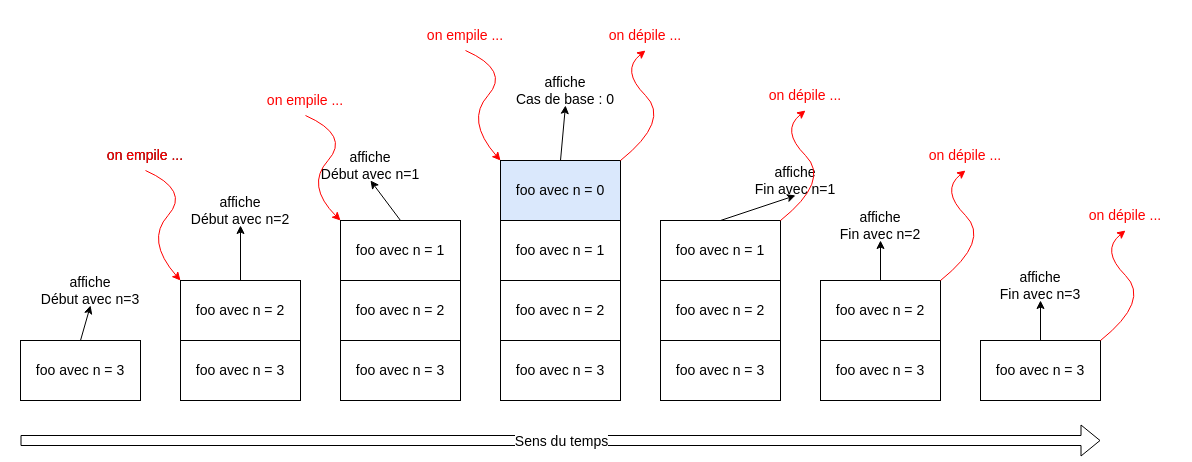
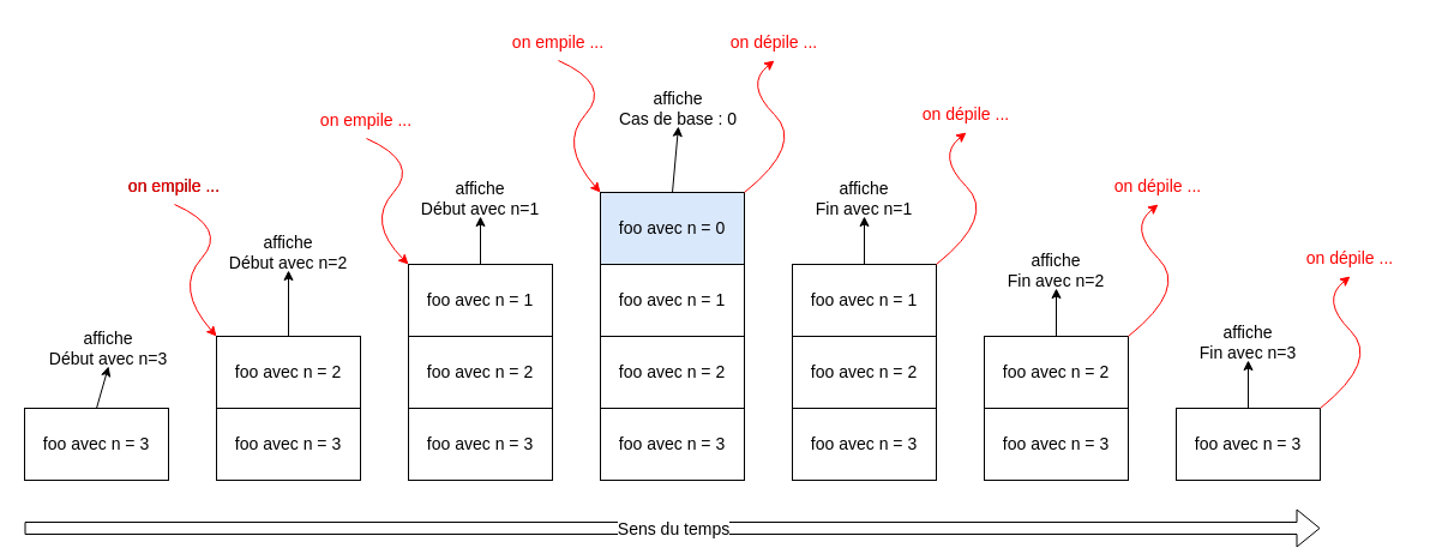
  <mxCell id="0" />
  <mxCell id="1" parent="0" />
  <mxCell id="2" value="&lt;span style=&quot;font-size: 14px;&quot;&gt;foo avec n = 3&lt;/span&gt;" style="rounded=0;whiteSpace=wrap;html=1;" parent="1" vertex="1"><mxGeometry x="20" y="340" width="120" height="60" as="geometry" /></mxCell>
  <mxCell id="3" value="&lt;span style=&quot;font-size: 14px;&quot;&gt;foo avec n = 3&lt;/span&gt;" style="rounded=0;whiteSpace=wrap;html=1;" vertex="1" parent="1"><mxGeometry x="180" y="340" width="120" height="60" as="geometry" /></mxCell>
  <mxCell id="4" value="&lt;span style=&quot;font-size: 14px;&quot;&gt;foo avec n = 2&lt;/span&gt;" style="rounded=0;whiteSpace=wrap;html=1;" vertex="1" parent="1"><mxGeometry x="180" y="280" width="120" height="60" as="geometry" /></mxCell>
  <mxCell id="5" value="&lt;span style=&quot;font-size: 14px;&quot;&gt;foo avec n = 3&lt;/span&gt;" style="rounded=0;whiteSpace=wrap;html=1;" vertex="1" parent="1"><mxGeometry x="340" y="340" width="120" height="60" as="geometry" /></mxCell>
  <mxCell id="6" value="&lt;span style=&quot;font-size: 14px;&quot;&gt;foo avec n = 2&lt;/span&gt;" style="rounded=0;whiteSpace=wrap;html=1;" vertex="1" parent="1"><mxGeometry x="340" y="280" width="120" height="60" as="geometry" /></mxCell>
  <mxCell id="7" value="&lt;span style=&quot;font-size: 14px;&quot;&gt;foo avec n = 1&lt;/span&gt;" style="rounded=0;whiteSpace=wrap;html=1;" vertex="1" parent="1"><mxGeometry x="340" y="220" width="120" height="60" as="geometry" /></mxCell>
  <mxCell id="8" value="&lt;span style=&quot;font-size: 14px;&quot;&gt;foo avec n = 3&lt;/span&gt;" style="rounded=0;whiteSpace=wrap;html=1;" vertex="1" parent="1"><mxGeometry x="500" y="340" width="120" height="60" as="geometry" /></mxCell>
  <mxCell id="9" value="&lt;span style=&quot;font-size: 14px;&quot;&gt;foo avec n = 2&lt;/span&gt;" style="rounded=0;whiteSpace=wrap;html=1;" vertex="1" parent="1"><mxGeometry x="500" y="280" width="120" height="60" as="geometry" /></mxCell>
  <mxCell id="10" value="&lt;span style=&quot;font-size: 14px;&quot;&gt;foo avec n = 1&lt;/span&gt;" style="rounded=0;whiteSpace=wrap;html=1;" vertex="1" parent="1"><mxGeometry x="500" y="220" width="120" height="60" as="geometry" /></mxCell>
  <mxCell id="11" value="&lt;span style=&quot;font-size: 14px;&quot;&gt;foo avec n = 0&lt;/span&gt;" style="rounded=0;whiteSpace=wrap;html=1;fillColor=#dae8fc;" vertex="1" parent="1"><mxGeometry x="500" y="160" width="120" height="60" as="geometry" /></mxCell>
  <mxCell id="12" value="&lt;span style=&quot;font-size: 14px;&quot;&gt;foo avec n = 3&lt;/span&gt;" style="rounded=0;whiteSpace=wrap;html=1;" vertex="1" parent="1"><mxGeometry x="660" y="340" width="120" height="60" as="geometry" /></mxCell>
  <mxCell id="13" value="&lt;span style=&quot;font-size: 14px;&quot;&gt;foo avec n = 2&lt;/span&gt;" style="rounded=0;whiteSpace=wrap;html=1;" vertex="1" parent="1"><mxGeometry x="660" y="280" width="120" height="60" as="geometry" /></mxCell>
  <mxCell id="14" value="&lt;span style=&quot;font-size: 14px;&quot;&gt;foo avec n = 1&lt;/span&gt;" style="rounded=0;whiteSpace=wrap;html=1;" vertex="1" parent="1"><mxGeometry x="660" y="220" width="120" height="60" as="geometry" /></mxCell>
  <mxCell id="15" value="&lt;span style=&quot;font-size: 14px;&quot;&gt;foo avec n = 3&lt;/span&gt;" style="rounded=0;whiteSpace=wrap;html=1;" vertex="1" parent="1"><mxGeometry x="820" y="340" width="120" height="60" as="geometry" /></mxCell>
  <mxCell id="16" value="&lt;span style=&quot;font-size: 14px;&quot;&gt;foo avec n = 2&lt;/span&gt;" style="rounded=0;whiteSpace=wrap;html=1;" vertex="1" parent="1"><mxGeometry x="820" y="280" width="120" height="60" as="geometry" /></mxCell>
  <mxCell id="17" value="&lt;span style=&quot;font-size: 14px;&quot;&gt;foo avec n = 3&lt;/span&gt;" style="rounded=0;whiteSpace=wrap;html=1;" vertex="1" parent="1"><mxGeometry x="980" y="340" width="120" height="60" as="geometry" /></mxCell>
  <mxCell id="18" value="" style="endArrow=classic;html=1;rounded=0;fontSize=14;exitX=0.5;exitY=0;exitDx=0;exitDy=0;entryX=0.5;entryY=1;entryDx=0;entryDy=0;" edge="1" parent="1" source="2" target="19"><mxGeometry width="50" height="50" relative="1" as="geometry"><mxPoint x="240" y="340" as="sourcePoint" /><mxPoint x="72" y="280" as="targetPoint" /></mxGeometry></mxCell>
  <mxCell id="19" value="affiche&lt;br&gt;Début avec n=3" style="text;html=1;strokeColor=none;fillColor=none;align=center;verticalAlign=middle;whiteSpace=wrap;rounded=0;fontSize=14;" vertex="1" parent="1"><mxGeometry x="30" y="275" width="120" height="30" as="geometry" /></mxCell>
  <mxCell id="20" value="affiche&lt;br&gt;Début avec n=2" style="text;html=1;strokeColor=none;fillColor=none;align=center;verticalAlign=middle;whiteSpace=wrap;rounded=0;fontSize=14;" vertex="1" parent="1"><mxGeometry x="180" y="195" width="120" height="30" as="geometry" /></mxCell>
  <mxCell id="21" value="" style="endArrow=classic;html=1;rounded=0;fontSize=14;exitX=0.5;exitY=0;exitDx=0;exitDy=0;entryX=0.5;entryY=1;entryDx=0;entryDy=0;" edge="1" parent="1" source="4" target="20"><mxGeometry width="50" height="50" relative="1" as="geometry"><mxPoint x="90" y="350" as="sourcePoint" /><mxPoint x="90" y="310" as="targetPoint" /></mxGeometry></mxCell>
- <mxCell id="22" value="affiche&lt;br&gt;Début avec n=1" style="text;html=1;strokeColor=none;fillColor=none;align=center;verticalAlign=middle;whiteSpace=wrap;rounded=0;fontSize=14;" vertex="1" parent="1"><mxGeometry x="310" y="150" width="120" height="30" as="geometry" /></mxCell>
+ <mxCell id="22" value="affiche&lt;br&gt;Début avec n=1" style="text;html=1;strokeColor=none;fillColor=none;align=center;verticalAlign=middle;whiteSpace=wrap;rounded=0;fontSize=14;" vertex="1" parent="1"><mxGeometry x="340" y="150" width="120" height="30" as="geometry" /></mxCell>
  <mxCell id="23" value="" style="endArrow=classic;html=1;rounded=0;fontSize=14;exitX=0.5;exitY=0;exitDx=0;exitDy=0;entryX=0.5;entryY=1;entryDx=0;entryDy=0;" edge="1" parent="1" source="7" target="22"><mxGeometry width="50" height="50" relative="1" as="geometry"><mxPoint x="250" y="290" as="sourcePoint" /><mxPoint x="250" y="250" as="targetPoint" /></mxGeometry></mxCell>
  <mxCell id="24" value="affiche&lt;br&gt;Cas de base : 0" style="text;html=1;strokeColor=none;fillColor=none;align=center;verticalAlign=middle;whiteSpace=wrap;rounded=0;fontSize=14;" vertex="1" parent="1"><mxGeometry x="505" y="75" width="120" height="30" as="geometry" /></mxCell>
  <mxCell id="25" value="" style="endArrow=classic;html=1;rounded=0;fontSize=14;exitX=0.5;exitY=0;exitDx=0;exitDy=0;entryX=0.5;entryY=1;entryDx=0;entryDy=0;" edge="1" parent="1" source="11" target="24"><mxGeometry width="50" height="50" relative="1" as="geometry"><mxPoint x="410" y="230" as="sourcePoint" /><mxPoint x="410" y="190" as="targetPoint" /></mxGeometry></mxCell>
- <mxCell id="26" value="affiche&lt;br&gt;Fin avec n=1" style="text;html=1;strokeColor=none;fillColor=none;align=center;verticalAlign=middle;whiteSpace=wrap;rounded=0;fontSize=14;" vertex="1" parent="1"><mxGeometry x="735" y="165" width="120" height="30" as="geometry" /></mxCell>
+ <mxCell id="26" value="affiche&lt;br&gt;Fin avec n=1" style="text;html=1;strokeColor=none;fillColor=none;align=center;verticalAlign=middle;whiteSpace=wrap;rounded=0;fontSize=14;" vertex="1" parent="1"><mxGeometry x="660" y="150" width="120" height="30" as="geometry" /></mxCell>
  <mxCell id="27" value="" style="endArrow=classic;html=1;rounded=0;fontSize=14;exitX=0.5;exitY=0;exitDx=0;exitDy=0;entryX=0.5;entryY=1;entryDx=0;entryDy=0;" edge="1" parent="1" source="14" target="26"><mxGeometry width="50" height="50" relative="1" as="geometry"><mxPoint x="570" y="170" as="sourcePoint" /><mxPoint x="570" y="130" as="targetPoint" /></mxGeometry></mxCell>
  <mxCell id="28" value="affiche&lt;br&gt;Fin avec n=2" style="text;html=1;strokeColor=none;fillColor=none;align=center;verticalAlign=middle;whiteSpace=wrap;rounded=0;fontSize=14;" vertex="1" parent="1"><mxGeometry x="820" y="210" width="120" height="30" as="geometry" /></mxCell>
  <mxCell id="29" value="" style="endArrow=classic;html=1;rounded=0;fontSize=14;exitX=0.5;exitY=0;exitDx=0;exitDy=0;entryX=0.5;entryY=1;entryDx=0;entryDy=0;" edge="1" parent="1" source="16" target="28"><mxGeometry width="50" height="50" relative="1" as="geometry"><mxPoint x="730" y="230" as="sourcePoint" /><mxPoint x="730" y="190" as="targetPoint" /></mxGeometry></mxCell>
  <mxCell id="30" value="affiche&lt;br&gt;Fin avec n=3" style="text;html=1;strokeColor=none;fillColor=none;align=center;verticalAlign=middle;whiteSpace=wrap;rounded=0;fontSize=14;" vertex="1" parent="1"><mxGeometry x="980" y="270" width="120" height="30" as="geometry" /></mxCell>
  <mxCell id="31" value="" style="endArrow=classic;html=1;rounded=0;fontSize=14;exitX=0.5;exitY=0;exitDx=0;exitDy=0;entryX=0.5;entryY=1;entryDx=0;entryDy=0;" edge="1" parent="1" source="17" target="30"><mxGeometry width="50" height="50" relative="1" as="geometry"><mxPoint x="890" y="290" as="sourcePoint" /><mxPoint x="890" y="250" as="targetPoint" /></mxGeometry></mxCell>
  <mxCell id="32" value="" style="shape=flexArrow;endArrow=classic;html=1;rounded=0;fontSize=14;" edge="1" parent="1"><mxGeometry width="50" height="50" relative="1" as="geometry"><mxPoint x="20" y="440" as="sourcePoint" /><mxPoint x="1100" y="440" as="targetPoint" /></mxGeometry></mxCell>
  <mxCell id="33" value="Sens du temps" style="edgeLabel;html=1;align=center;verticalAlign=middle;resizable=0;points=[];fontSize=14;" vertex="1" connectable="0" parent="32"><mxGeometry x="0.228" relative="1" as="geometry"><mxPoint x="-123" as="offset" /></mxGeometry></mxCell>
  <mxCell id="34" value="on empile ..." style="text;html=1;strokeColor=none;fillColor=none;align=center;verticalAlign=middle;whiteSpace=wrap;rounded=0;fontSize=14;" vertex="1" parent="1"><mxGeometry x="100" y="140" width="90" height="30" as="geometry" /></mxCell>
  <mxCell id="35" value="" style="curved=1;endArrow=classic;html=1;rounded=0;fontSize=14;exitX=0.5;exitY=1;exitDx=0;exitDy=0;entryX=0;entryY=0;entryDx=0;entryDy=0;strokeColor=#FF0000;startArrow=none;startFill=0;endFill=1;" edge="1" parent="1" source="34" target="4"><mxGeometry width="50" height="50" relative="1" as="geometry"><mxPoint x="290" y="310" as="sourcePoint" /><mxPoint x="340" y="260" as="targetPoint" /><Array as="points"><mxPoint x="190" y="190" /><mxPoint x="145" y="240" /></Array></mxGeometry></mxCell>
  <mxCell id="36" value="on empile ..." style="text;html=1;strokeColor=none;fillColor=none;align=center;verticalAlign=middle;whiteSpace=wrap;rounded=0;fontSize=14;fontColor=#FF0000;" vertex="1" parent="1"><mxGeometry x="100" y="140" width="90" height="30" as="geometry" /></mxCell>
  <mxCell id="37" value="" style="curved=1;endArrow=classic;html=1;rounded=0;fontSize=14;exitX=0.5;exitY=1;exitDx=0;exitDy=0;entryX=0;entryY=0;entryDx=0;entryDy=0;strokeColor=#FF0000;startArrow=none;startFill=0;endFill=1;" edge="1" parent="1" source="38" target="7"><mxGeometry width="50" height="50" relative="1" as="geometry"><mxPoint x="305" y="115" as="sourcePoint" /><mxPoint x="340" y="225" as="targetPoint" /><Array as="points"><mxPoint x="350" y="135" /><mxPoint x="305" y="185" /></Array></mxGeometry></mxCell>
  <mxCell id="38" value="on empile ..." style="text;html=1;strokeColor=none;fillColor=none;align=center;verticalAlign=middle;whiteSpace=wrap;rounded=0;fontSize=14;fontColor=#FF0000;" vertex="1" parent="1"><mxGeometry x="260" y="85" width="90" height="30" as="geometry" /></mxCell>
  <mxCell id="39" value="" style="curved=1;endArrow=classic;html=1;rounded=0;fontSize=14;exitX=0.5;exitY=1;exitDx=0;exitDy=0;entryX=0;entryY=0;entryDx=0;entryDy=0;strokeColor=#FF0000;startArrow=none;startFill=0;endFill=1;" edge="1" parent="1" source="40" target="11"><mxGeometry width="50" height="50" relative="1" as="geometry"><mxPoint x="465" y="50" as="sourcePoint" /><mxPoint x="500" y="160" as="targetPoint" /><Array as="points"><mxPoint x="510" y="70" /><mxPoint x="465" y="120" /></Array></mxGeometry></mxCell>
  <mxCell id="40" value="on empile ..." style="text;html=1;strokeColor=none;fillColor=none;align=center;verticalAlign=middle;whiteSpace=wrap;rounded=0;fontSize=14;fontColor=#FF0000;" vertex="1" parent="1"><mxGeometry x="420" y="20" width="90" height="30" as="geometry" /></mxCell>
  <mxCell id="41" value="" style="curved=1;endArrow=none;html=1;rounded=0;fontSize=14;entryX=1;entryY=0;entryDx=0;entryDy=0;exitX=0.5;exitY=1;exitDx=0;exitDy=0;fontColor=#FF0000;strokeColor=#FF0000;startArrow=classic;startFill=1;endFill=0;" edge="1" parent="1" source="42" target="11"><mxGeometry width="50" height="50" relative="1" as="geometry"><mxPoint x="640" as="sourcePoint" y="40" /><mxPoint x="680" y="160" as="targetPoint" /><Array as="points"><mxPoint x="620" y="70" /><mxPoint x="670" y="120" /></Array></mxGeometry></mxCell>
  <mxCell id="42" value="on dépile ..." style="text;html=1;strokeColor=none;fillColor=none;align=center;verticalAlign=middle;whiteSpace=wrap;rounded=0;fontSize=14;fontColor=#FF0000;" vertex="1" parent="1"><mxGeometry x="600" y="20" width="90" height="30" as="geometry" /></mxCell>
  <mxCell id="43" value="" style="curved=1;endArrow=none;html=1;rounded=0;fontSize=14;exitX=0.5;exitY=1;exitDx=0;exitDy=0;entryX=1;entryY=0;entryDx=0;entryDy=0;strokeColor=#FF0000;startArrow=classic;startFill=1;endFill=0;" edge="1" parent="1" source="44" target="14"><mxGeometry width="50" height="50" relative="1" as="geometry"><mxPoint x="800" y="100" as="sourcePoint" /><mxPoint x="780" y="190" as="targetPoint" /><Array as="points"><mxPoint x="780" y="130" /><mxPoint x="830" y="180" /></Array></mxGeometry></mxCell>
  <mxCell id="44" value="on dépile ..." style="text;html=1;strokeColor=none;fillColor=none;align=center;verticalAlign=middle;whiteSpace=wrap;rounded=0;fontSize=14;fontColor=#FF0000;" vertex="1" parent="1"><mxGeometry x="760" y="80" width="90" height="30" as="geometry" /></mxCell>
  <mxCell id="45" value="" style="curved=1;endArrow=none;html=1;rounded=0;fontSize=14;exitX=0.5;exitY=1;exitDx=0;exitDy=0;entryX=1;entryY=0;entryDx=0;entryDy=0;startArrow=classic;startFill=1;endFill=0;strokeColor=#FF0000;" edge="1" parent="1" source="46" target="16"><mxGeometry width="50" height="50" relative="1" as="geometry"><mxPoint x="960" y="160" as="sourcePoint" /><mxPoint x="940" y="260" as="targetPoint" /><Array as="points"><mxPoint x="940" y="190" /><mxPoint x="990" y="240" /></Array></mxGeometry></mxCell>
  <mxCell id="46" value="on dépile ..." style="text;html=1;strokeColor=none;fillColor=none;align=center;verticalAlign=middle;whiteSpace=wrap;rounded=0;fontSize=14;fontColor=#FF0000;" vertex="1" parent="1"><mxGeometry x="920" y="140" width="90" height="30" as="geometry" /></mxCell>
  <mxCell id="47" value="" style="curved=1;endArrow=none;html=1;rounded=0;fontSize=14;exitX=0.5;exitY=1;exitDx=0;exitDy=0;entryX=1;entryY=0;entryDx=0;entryDy=0;strokeColor=#FF0000;endFill=0;startArrow=classic;startFill=1;" edge="1" parent="1" source="48" target="17"><mxGeometry width="50" height="50" relative="1" as="geometry"><mxPoint x="1120" y="220" as="sourcePoint" /><mxPoint x="1100" y="310" as="targetPoint" /><Array as="points"><mxPoint x="1100" y="250" /><mxPoint x="1150" y="300" /></Array></mxGeometry></mxCell>
  <mxCell id="48" value="on dépile ..." style="text;html=1;align=center;verticalAlign=middle;whiteSpace=wrap;rounded=1;fontSize=14;fontColor=#FF0000;" vertex="1" parent="1"><mxGeometry x="1080" y="200" width="90" height="30" as="geometry" /></mxCell>
